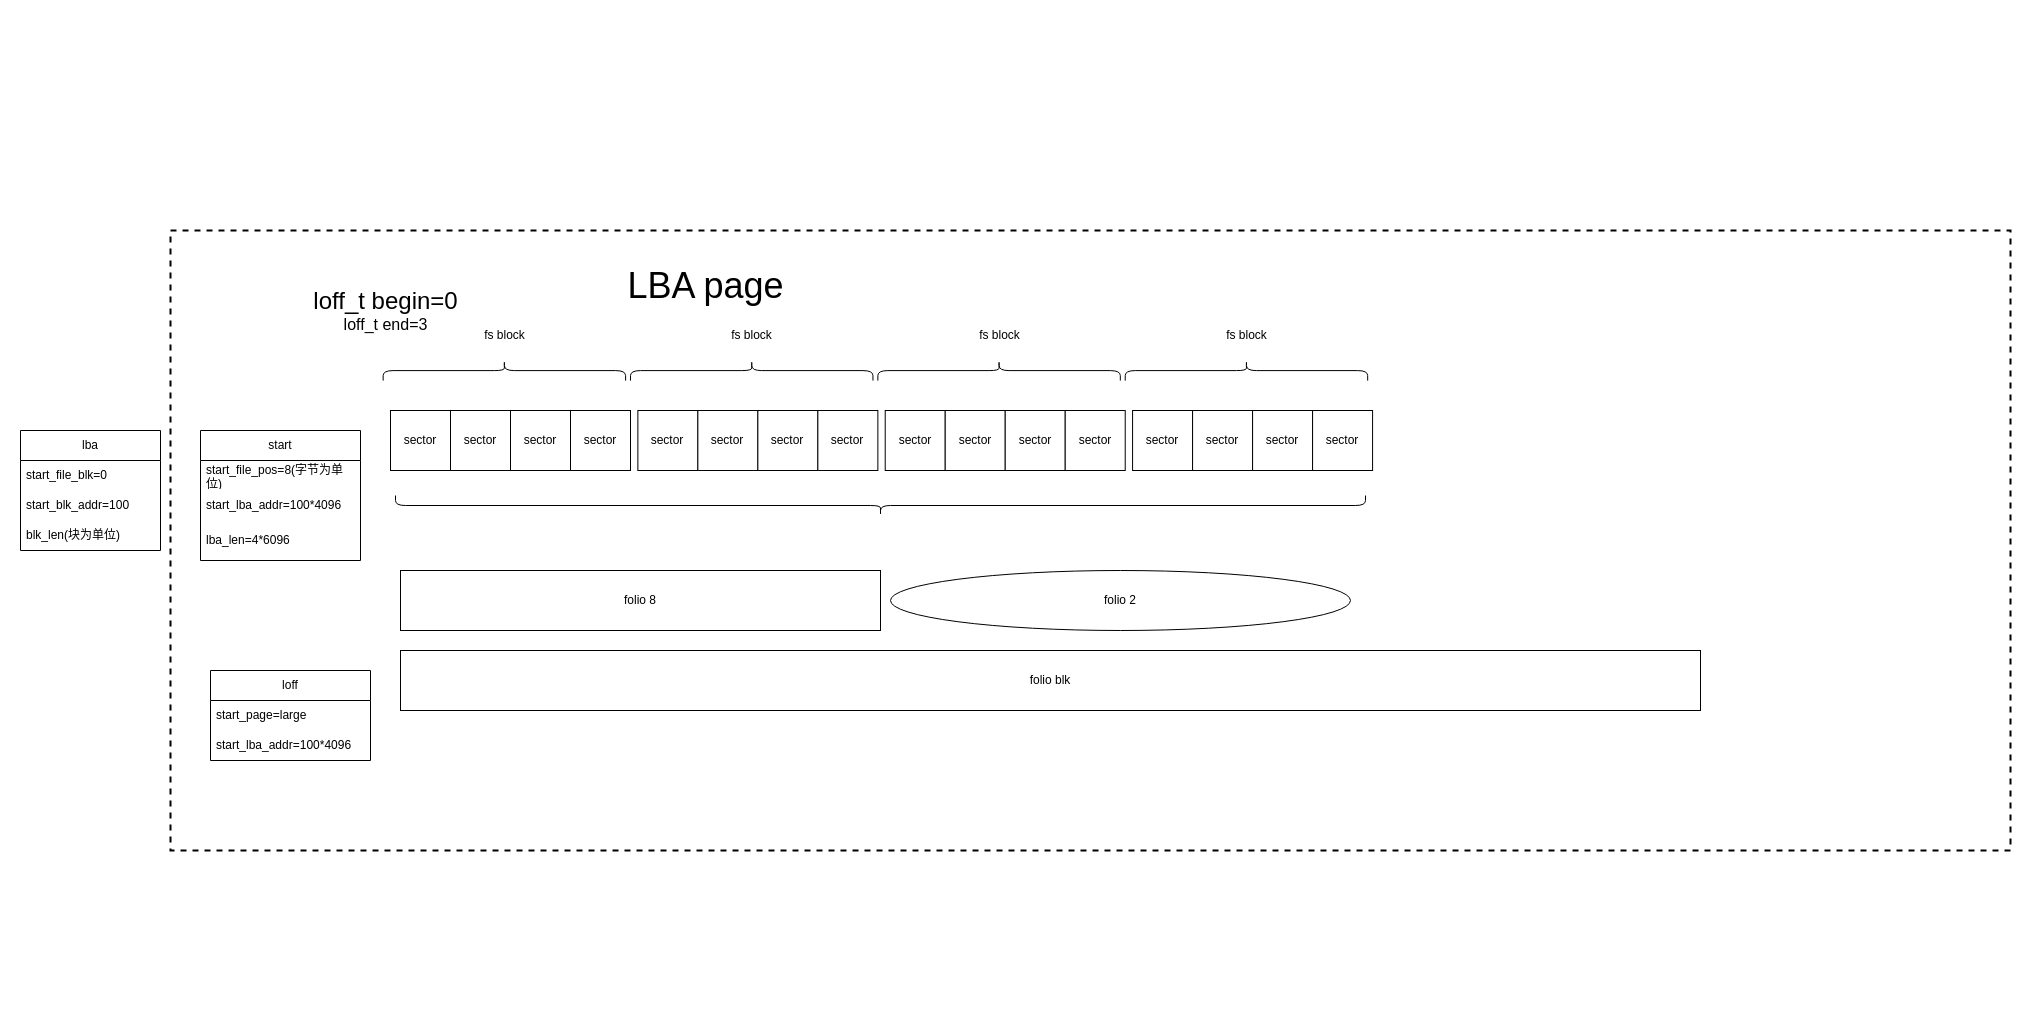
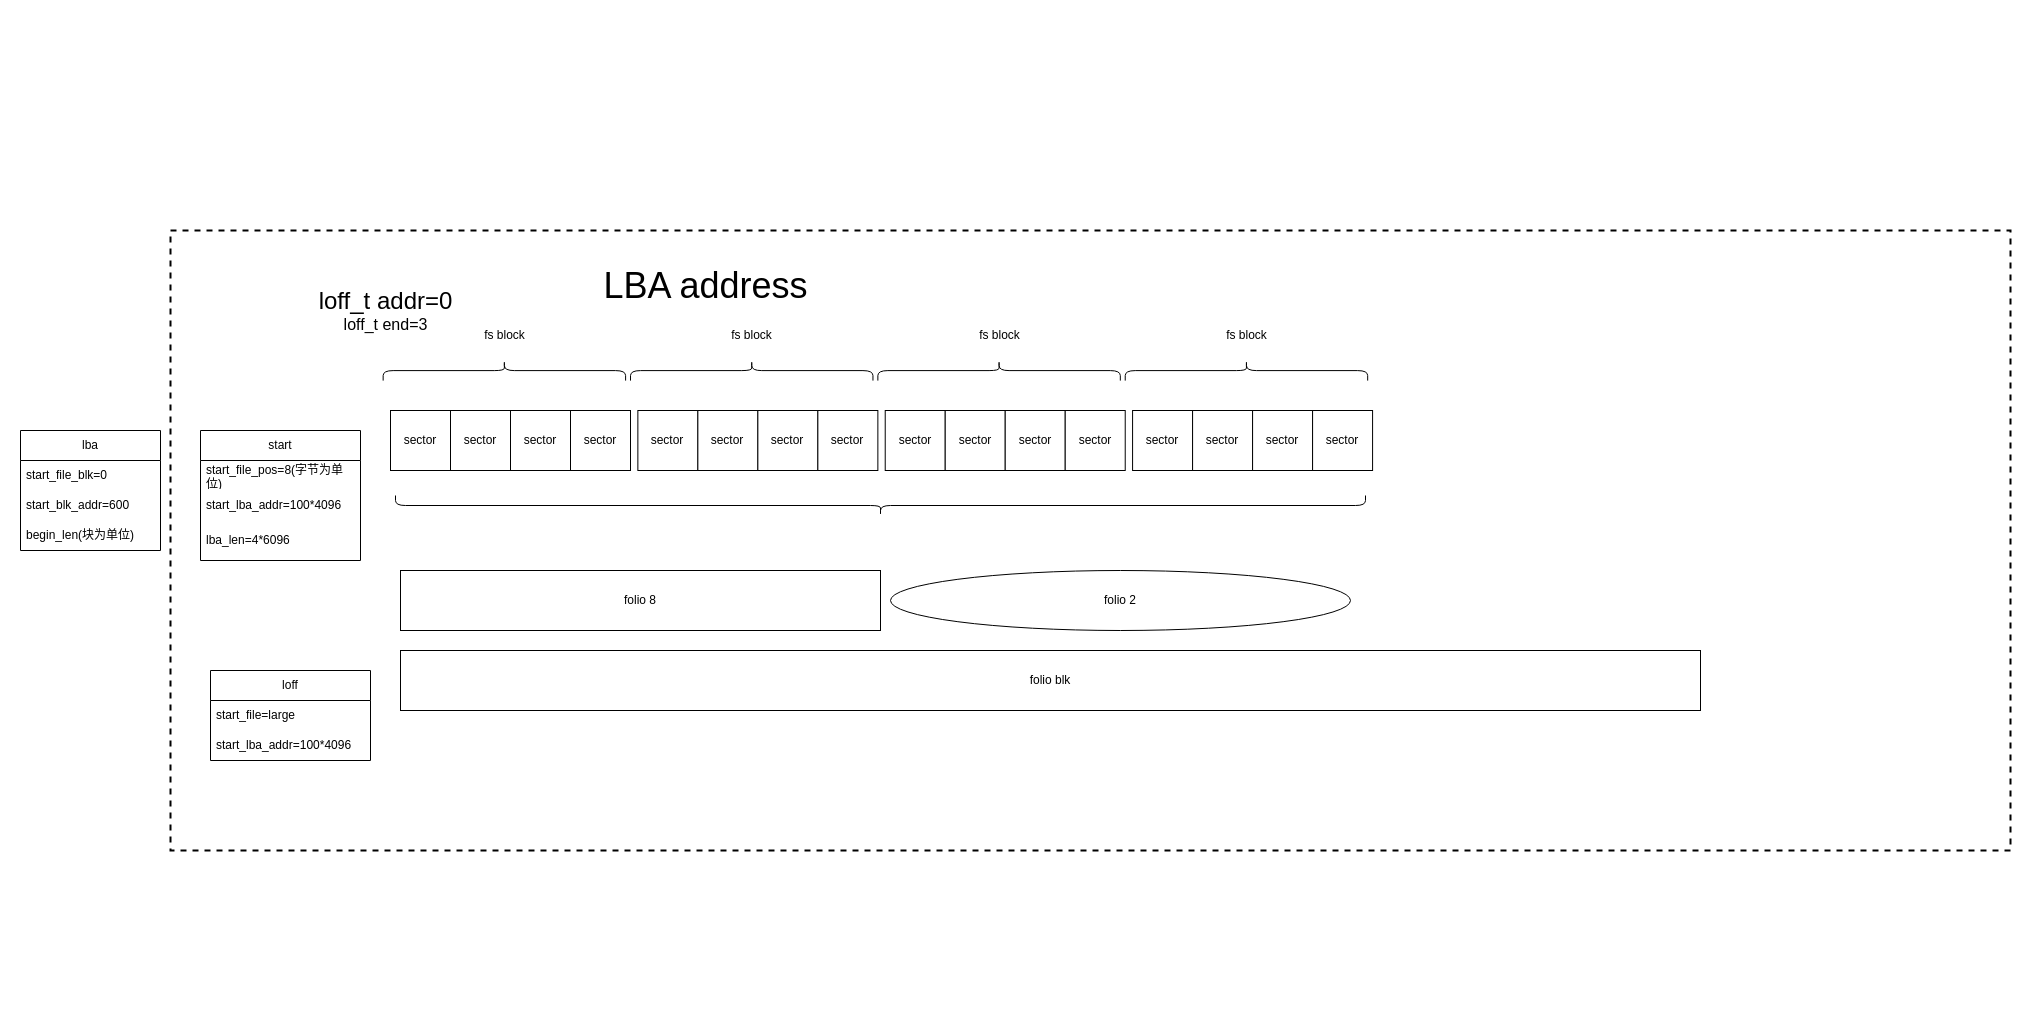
  <mxCell id="0" />
  <mxCell id="1" parent="0" />
  <mxCell id="2" value="" style="rounded=0;whiteSpace=wrap;html=1;fillStyle=solid;fillColor=default;dashed=1;fontSize=35;strokeWidth=2;" vertex="1" parent="1"><mxGeometry x="170" y="230" width="1840" height="620" as="geometry" /></mxCell>
  <mxCell id="3" value="" style="group" vertex="1" connectable="0" parent="1"><mxGeometry x="630.005" y="320" width="247.355" height="150" as="geometry" /></mxCell>
  <mxCell id="4" value="" style="shape=curlyBracket;whiteSpace=wrap;html=1;rounded=1;labelPosition=left;verticalLabelPosition=middle;align=right;verticalAlign=middle;rotation=90;" vertex="1" parent="3"><mxGeometry x="111.225" y="-71.13" width="20" height="242.45" as="geometry" /></mxCell>
  <mxCell id="5" value="fs block" style="text;html=1;align=center;verticalAlign=middle;resizable=0;points=[];autosize=1;strokeColor=none;fillColor=none;" vertex="1" parent="3"><mxGeometry x="91.225" width="60" height="30" as="geometry" /></mxCell>
  <mxCell id="6" value="" style="group" vertex="1" connectable="0" parent="3"><mxGeometry x="7.355" y="90" width="240" height="60" as="geometry" /></mxCell>
  <mxCell id="7" value="sector" style="rounded=0;whiteSpace=wrap;html=1;" vertex="1" parent="6"><mxGeometry width="60" height="60" as="geometry" /></mxCell>
  <mxCell id="8" value="sector" style="rounded=0;whiteSpace=wrap;html=1;" vertex="1" parent="6"><mxGeometry x="60" width="60" height="60" as="geometry" /></mxCell>
  <mxCell id="9" value="sector" style="rounded=0;whiteSpace=wrap;html=1;" vertex="1" parent="6"><mxGeometry x="120" width="60" height="60" as="geometry" /></mxCell>
  <mxCell id="10" value="sector" style="rounded=0;whiteSpace=wrap;html=1;" vertex="1" parent="6"><mxGeometry x="180" width="60" height="60" as="geometry" /></mxCell>
  <mxCell id="11" value="" style="group" vertex="1" connectable="0" parent="1"><mxGeometry x="382.645" y="320" width="247.355" height="150" as="geometry" /></mxCell>
  <mxCell id="12" value="" style="shape=curlyBracket;whiteSpace=wrap;html=1;rounded=1;labelPosition=left;verticalLabelPosition=middle;align=right;verticalAlign=middle;rotation=90;" vertex="1" parent="11"><mxGeometry x="111.225" y="-71.13" width="20" height="242.45" as="geometry" /></mxCell>
  <mxCell id="13" value="fs block" style="text;html=1;align=center;verticalAlign=middle;resizable=0;points=[];autosize=1;strokeColor=none;fillColor=none;" vertex="1" parent="11"><mxGeometry x="91.225" width="60" height="30" as="geometry" /></mxCell>
  <mxCell id="14" value="" style="group" vertex="1" connectable="0" parent="11"><mxGeometry x="7.355" y="90" width="240" height="60" as="geometry" /></mxCell>
  <mxCell id="15" value="sector" style="rounded=0;whiteSpace=wrap;html=1;" vertex="1" parent="14"><mxGeometry width="60" height="60" as="geometry" /></mxCell>
  <mxCell id="16" value="sector" style="rounded=0;whiteSpace=wrap;html=1;" vertex="1" parent="14"><mxGeometry x="60" width="60" height="60" as="geometry" /></mxCell>
  <mxCell id="17" value="sector" style="rounded=0;whiteSpace=wrap;html=1;" vertex="1" parent="14"><mxGeometry x="120" width="60" height="60" as="geometry" /></mxCell>
  <mxCell id="18" value="sector" style="rounded=0;whiteSpace=wrap;html=1;" vertex="1" parent="14"><mxGeometry x="180" width="60" height="60" as="geometry" /></mxCell>
  <mxCell id="19" value="" style="group" vertex="1" connectable="0" parent="1"><mxGeometry x="877.365" y="320" width="247.355" height="150" as="geometry" /></mxCell>
  <mxCell id="20" value="" style="shape=curlyBracket;whiteSpace=wrap;html=1;rounded=1;labelPosition=left;verticalLabelPosition=middle;align=right;verticalAlign=middle;rotation=90;" vertex="1" parent="19"><mxGeometry x="111.225" y="-71.13" width="20" height="242.45" as="geometry" /></mxCell>
  <mxCell id="21" value="fs block" style="text;html=1;align=center;verticalAlign=middle;resizable=0;points=[];autosize=1;strokeColor=none;fillColor=none;" vertex="1" parent="19"><mxGeometry x="91.225" width="60" height="30" as="geometry" /></mxCell>
  <mxCell id="22" value="" style="group" vertex="1" connectable="0" parent="19"><mxGeometry x="7.355" y="90" width="240" height="60" as="geometry" /></mxCell>
  <mxCell id="23" value="sector" style="rounded=0;whiteSpace=wrap;html=1;" vertex="1" parent="22"><mxGeometry width="60" height="60" as="geometry" /></mxCell>
  <mxCell id="24" value="sector" style="rounded=0;whiteSpace=wrap;html=1;" vertex="1" parent="22"><mxGeometry x="60" width="60" height="60" as="geometry" /></mxCell>
  <mxCell id="25" value="sector" style="rounded=0;whiteSpace=wrap;html=1;" vertex="1" parent="22"><mxGeometry x="120" width="60" height="60" as="geometry" /></mxCell>
  <mxCell id="26" value="sector" style="rounded=0;whiteSpace=wrap;html=1;" vertex="1" parent="22"><mxGeometry x="180" width="60" height="60" as="geometry" /></mxCell>
- <mxCell id="27" value="&lt;font style=&quot;font-size: 36px;&quot;&gt;LBA page&lt;/font&gt;" style="text;html=1;align=center;verticalAlign=middle;resizable=0;points=[];autosize=1;strokeColor=none;fillColor=none;" vertex="1" parent="1"><mxGeometry x="590" y="255" width="230" height="60" as="geometry" /></mxCell>
+ <mxCell id="27" value="&lt;font style=&quot;font-size: 36px;&quot;&gt;LBA address&lt;/font&gt;" style="text;html=1;align=center;verticalAlign=middle;resizable=0;points=[];autosize=1;strokeColor=none;fillColor=none;" vertex="1" parent="1"><mxGeometry x="590" y="255" width="230" height="60" as="geometry" /></mxCell>
  <mxCell id="28" value="" style="group" vertex="1" connectable="0" parent="1"><mxGeometry x="1124.725" y="320" width="247.355" height="150" as="geometry" /></mxCell>
  <mxCell id="29" value="" style="shape=curlyBracket;whiteSpace=wrap;html=1;rounded=1;labelPosition=left;verticalLabelPosition=middle;align=right;verticalAlign=middle;rotation=90;" vertex="1" parent="28"><mxGeometry x="111.225" y="-71.13" width="20" height="242.45" as="geometry" /></mxCell>
  <mxCell id="30" value="fs block" style="text;html=1;align=center;verticalAlign=middle;resizable=0;points=[];autosize=1;strokeColor=none;fillColor=none;" vertex="1" parent="28"><mxGeometry x="91.225" width="60" height="30" as="geometry" /></mxCell>
  <mxCell id="31" value="" style="group" vertex="1" connectable="0" parent="28"><mxGeometry x="7.355" y="90" width="240" height="60" as="geometry" /></mxCell>
  <mxCell id="32" value="sector" style="rounded=0;whiteSpace=wrap;html=1;" vertex="1" parent="31"><mxGeometry width="60" height="60" as="geometry" /></mxCell>
  <mxCell id="33" value="sector" style="rounded=0;whiteSpace=wrap;html=1;" vertex="1" parent="31"><mxGeometry x="60" width="60" height="60" as="geometry" /></mxCell>
  <mxCell id="34" value="sector" style="rounded=0;whiteSpace=wrap;html=1;" vertex="1" parent="31"><mxGeometry x="120" width="60" height="60" as="geometry" /></mxCell>
  <mxCell id="35" value="sector" style="rounded=0;whiteSpace=wrap;html=1;" vertex="1" parent="31"><mxGeometry x="180" width="60" height="60" as="geometry" /></mxCell>
- <mxCell id="36" value="&lt;font style=&quot;font-size: 24px;&quot;&gt;loff_t begin=0&lt;/font&gt;&lt;div&gt;&lt;font size=&quot;3&quot;&gt;loff_t end=3&lt;/font&gt;&lt;/div&gt;" style="text;html=1;align=center;verticalAlign=middle;resizable=0;points=[];autosize=1;strokeColor=none;fillColor=none;" vertex="1" parent="1"><mxGeometry y="280" width="170" height="60" as="geometry" x="300" /></mxCell>
+ <mxCell id="36" value="&lt;font style=&quot;font-size: 24px;&quot;&gt;loff_t addr=0&lt;/font&gt;&lt;div&gt;&lt;font size=&quot;3&quot;&gt;loff_t end=3&lt;/font&gt;&lt;/div&gt;" style="text;html=1;align=center;verticalAlign=middle;resizable=0;points=[];autosize=1;strokeColor=none;fillColor=none;" vertex="1" parent="1"><mxGeometry y="280" width="170" height="60" as="geometry" x="300" /></mxCell>
  <mxCell id="37" value="" style="shape=curlyBracket;whiteSpace=wrap;html=1;rounded=1;flipH=1;labelPosition=right;verticalLabelPosition=middle;align=left;verticalAlign=middle;rotation=90;" vertex="1" parent="1"><mxGeometry x="870" y="20" width="20" height="970" as="geometry" /></mxCell>
  <mxCell id="38" value="folio 8" style="rounded=0;whiteSpace=wrap;html=1;" vertex="1" parent="1"><mxGeometry x="400" y="570" width="480" height="60" as="geometry" /></mxCell>
  <mxCell id="39" value="folio 2" style="ellipse;whiteSpace=wrap;html=1;" vertex="1" parent="1"><mxGeometry x="890" y="570" width="460" height="60" as="geometry" /></mxCell>
  <mxCell id="40" value="lba" style="swimlane;fontStyle=0;childLayout=stackLayout;horizontal=1;startSize=30;horizontalStack=0;resizeParent=1;resizeParentMax=0;resizeLast=0;collapsible=1;marginBottom=0;whiteSpace=wrap;html=1;" vertex="1" parent="1"><mxGeometry x="20" y="430" width="140" height="120" as="geometry" /></mxCell>
  <mxCell id="41" value="start_file_blk=0" style="text;strokeColor=none;fillColor=none;align=left;verticalAlign=middle;spacingLeft=4;spacingRight=4;overflow=hidden;points=[[0,0.5],[1,0.5]];portConstraint=eastwest;rotatable=0;whiteSpace=wrap;html=1;" vertex="1" parent="40"><mxGeometry y="30" width="140" height="30" as="geometry" /></mxCell>
- <mxCell id="42" value="start_blk_addr=100" style="text;strokeColor=none;fillColor=none;align=left;verticalAlign=middle;spacingLeft=4;spacingRight=4;overflow=hidden;points=[[0,0.5],[1,0.5]];portConstraint=eastwest;rotatable=0;whiteSpace=wrap;html=1;" vertex="1" parent="40"><mxGeometry y="60" width="140" height="30" as="geometry" /></mxCell>
- <mxCell id="43" value="blk_len(块为单位)" style="text;strokeColor=none;fillColor=none;align=left;verticalAlign=middle;spacingLeft=4;spacingRight=4;overflow=hidden;points=[[0,0.5],[1,0.5]];portConstraint=eastwest;rotatable=0;whiteSpace=wrap;html=1;" vertex="1" parent="40"><mxGeometry y="90" width="140" height="30" as="geometry" /></mxCell>
+ <mxCell id="42" value="start_blk_addr=600" style="text;strokeColor=none;fillColor=none;align=left;verticalAlign=middle;spacingLeft=4;spacingRight=4;overflow=hidden;points=[[0,0.5],[1,0.5]];portConstraint=eastwest;rotatable=0;whiteSpace=wrap;html=1;" vertex="1" parent="40"><mxGeometry y="60" width="140" height="30" as="geometry" /></mxCell>
+ <mxCell id="43" value="begin_len(块为单位)" style="text;strokeColor=none;fillColor=none;align=left;verticalAlign=middle;spacingLeft=4;spacingRight=4;overflow=hidden;points=[[0,0.5],[1,0.5]];portConstraint=eastwest;rotatable=0;whiteSpace=wrap;html=1;" vertex="1" parent="40"><mxGeometry y="90" width="140" height="30" as="geometry" /></mxCell>
  <mxCell id="44" value="folio blk" style="rounded=0;whiteSpace=wrap;html=1;" vertex="1" parent="1"><mxGeometry x="400" y="650" width="1300" height="60" as="geometry" /></mxCell>
  <mxCell id="45" value="start" style="swimlane;fontStyle=0;childLayout=stackLayout;horizontal=1;startSize=30;horizontalStack=0;resizeParent=1;resizeParentMax=0;resizeLast=0;collapsible=1;marginBottom=0;whiteSpace=wrap;html=1;" vertex="1" parent="1"><mxGeometry x="200" y="430" width="160" height="130" as="geometry" /></mxCell>
  <mxCell id="46" value="start_file_pos=8(字节为单位)" style="text;strokeColor=none;fillColor=none;align=left;verticalAlign=middle;spacingLeft=4;spacingRight=4;overflow=hidden;points=[[0,0.5],[1,0.5]];portConstraint=eastwest;rotatable=0;whiteSpace=wrap;html=1;" vertex="1" parent="45"><mxGeometry y="30" width="160" height="30" as="geometry" /></mxCell>
  <mxCell id="47" value="start_lba_addr=100*4096" style="text;strokeColor=none;fillColor=none;align=left;verticalAlign=middle;spacingLeft=4;spacingRight=4;overflow=hidden;points=[[0,0.5],[1,0.5]];portConstraint=eastwest;rotatable=0;whiteSpace=wrap;html=1;" vertex="1" parent="45"><mxGeometry y="60" width="160" height="30" as="geometry" /></mxCell>
  <mxCell id="48" value="lba_len=4*6096" style="text;strokeColor=none;fillColor=none;align=left;verticalAlign=middle;spacingLeft=4;spacingRight=4;overflow=hidden;points=[[0,0.5],[1,0.5]];portConstraint=eastwest;rotatable=0;whiteSpace=wrap;html=1;" vertex="1" parent="45"><mxGeometry y="90" width="160" height="40" as="geometry" /></mxCell>
  <mxCell id="49" value="loff" style="swimlane;fontStyle=0;childLayout=stackLayout;horizontal=1;startSize=30;horizontalStack=0;resizeParent=1;resizeParentMax=0;resizeLast=0;collapsible=1;marginBottom=0;whiteSpace=wrap;html=1;" vertex="1" parent="1"><mxGeometry x="210" y="670" width="160" height="90" as="geometry" /></mxCell>
- <mxCell id="50" value="start_page=large" style="text;strokeColor=none;fillColor=none;align=left;verticalAlign=middle;spacingLeft=4;spacingRight=4;overflow=hidden;points=[[0,0.5],[1,0.5]];portConstraint=eastwest;rotatable=0;whiteSpace=wrap;html=1;" vertex="1" parent="49"><mxGeometry y="30" width="160" height="30" as="geometry" /></mxCell>
+ <mxCell id="50" value="start_file=large" style="text;strokeColor=none;fillColor=none;align=left;verticalAlign=middle;spacingLeft=4;spacingRight=4;overflow=hidden;points=[[0,0.5],[1,0.5]];portConstraint=eastwest;rotatable=0;whiteSpace=wrap;html=1;" vertex="1" parent="49"><mxGeometry y="30" width="160" height="30" as="geometry" /></mxCell>
  <mxCell id="51" value="start_lba_addr=100*4096" style="text;strokeColor=none;fillColor=none;align=left;verticalAlign=middle;spacingLeft=4;spacingRight=4;overflow=hidden;points=[[0,0.5],[1,0.5]];portConstraint=eastwest;rotatable=0;whiteSpace=wrap;html=1;" vertex="1" parent="49"><mxGeometry y="60" width="160" height="30" as="geometry" /></mxCell>
